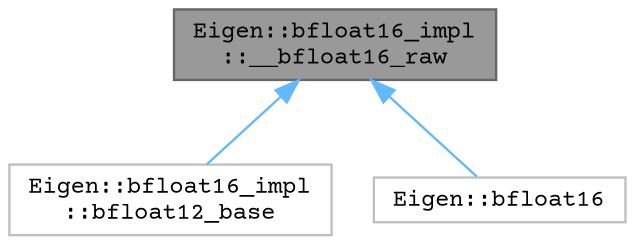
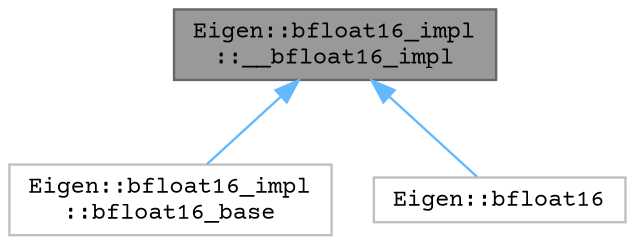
  digraph {
    fontname="Courier Prime"
    node [color=grey75 fillcolor=white fontname="Courier Prime" fontsize=10 shape=box style=filled]
    edge [color=steelblue1 dir=back fontname="Courier Prime" fontsize=10 labelfontname=Helvetica labelfontsize=10 style=solid]
-   n1 [color=gray40 fillcolor=grey60 fontcolor=black height=0.2 label="Eigen::bfloat16_impl\l::__bfloat16_raw" width=0.4]
-   n2 [height=0.2 label="Eigen::bfloat16_impl\l::bfloat12_base" width=0.4]
+   n1 [color=gray40 fillcolor=grey60 fontcolor=black height=0.2 label="Eigen::bfloat16_impl\l::__bfloat16_impl" width=0.4]
+   n2 [height=0.2 label="Eigen::bfloat16_impl\l::bfloat16_base" width=0.4]
    n3 [height=0.2 label="Eigen::bfloat16" width=0.4]
    n1 -> n2
    n1 -> n3
  }
